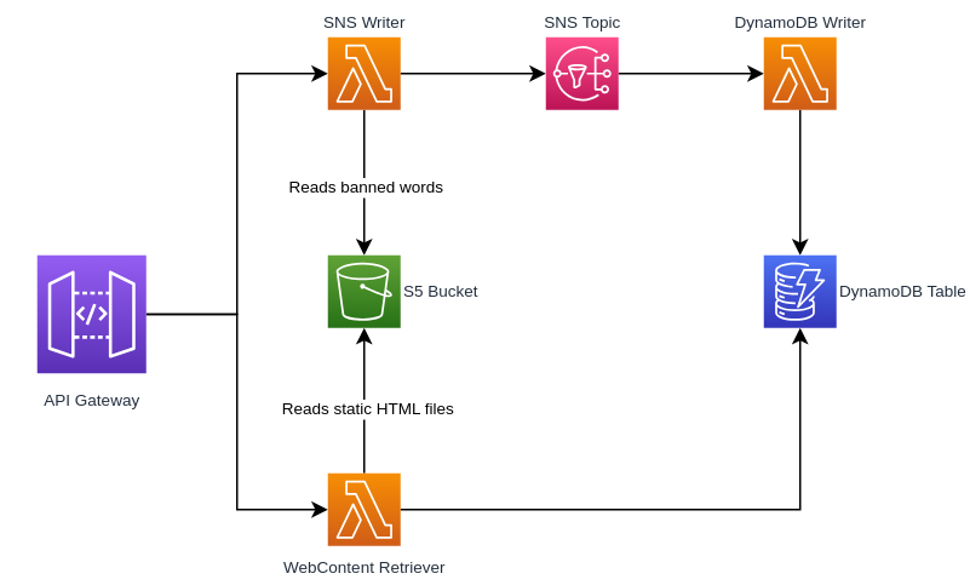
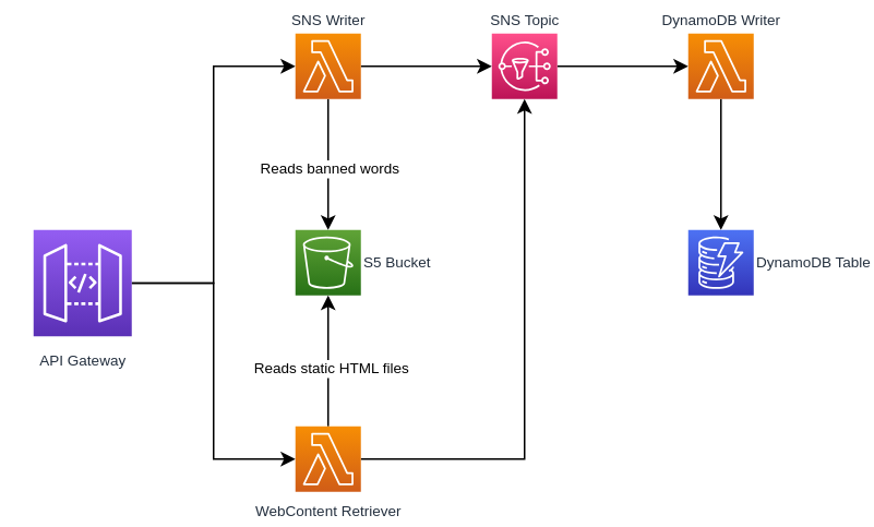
  <mxCell id="0" />
  <mxCell id="1" parent="0" />
  <mxCell id="2" style="edgeStyle=orthogonalEdgeStyle;rounded=0;orthogonalLoop=1;jettySize=auto;html=1;entryX=0;entryY=0.5;entryDx=0;entryDy=0;entryPerimeter=0;" parent="1" source="4" target="8" edge="1"><mxGeometry relative="1" as="geometry" /></mxCell>
  <mxCell id="3" style="edgeStyle=orthogonalEdgeStyle;rounded=0;orthogonalLoop=1;jettySize=auto;html=1;entryX=0;entryY=0.5;entryDx=0;entryDy=0;entryPerimeter=0;" parent="1" source="4" target="18" edge="1"><mxGeometry relative="1" as="geometry" /></mxCell>
  <mxCell id="4" value="&lt;font style=&quot;font-size: 9px&quot;&gt;API Gateway&lt;/font&gt;" style="sketch=0;points=[[0,0,0],[0.25,0,0],[0.5,0,0],[0.75,0,0],[1,0,0],[0,1,0],[0.25,1,0],[0.5,1,0],[0.75,1,0],[1,1,0],[0,0.25,0],[0,0.5,0],[0,0.75,0],[1,0.25,0],[1,0.5,0],[1,0.75,0]];outlineConnect=0;fontColor=#232F3E;gradientColor=#945DF2;gradientDirection=north;fillColor=#5A30B5;strokeColor=#ffffff;dashed=0;verticalLabelPosition=bottom;verticalAlign=top;align=center;html=1;fontSize=12;fontStyle=0;aspect=fixed;shape=mxgraph.aws4.resourceIcon;resIcon=mxgraph.aws4.api_gateway;" parent="1" vertex="1"><mxGeometry x="20" y="140" width="60" height="65" as="geometry" /></mxCell>
  <mxCell id="5" style="edgeStyle=orthogonalEdgeStyle;rounded=0;orthogonalLoop=1;jettySize=auto;html=1;entryX=0.5;entryY=0;entryDx=0;entryDy=0;entryPerimeter=0;" parent="1" source="8" target="11" edge="1"><mxGeometry relative="1" as="geometry" /></mxCell>
  <mxCell id="6" value="Reads banned words" style="edgeLabel;html=1;align=center;verticalAlign=middle;resizable=0;points=[];fontSize=9;" parent="5" vertex="1" connectable="0"><mxGeometry x="0.061" relative="1" as="geometry"><mxPoint as="offset" /></mxGeometry></mxCell>
  <mxCell id="7" style="edgeStyle=orthogonalEdgeStyle;rounded=0;orthogonalLoop=1;jettySize=auto;html=1;entryX=0;entryY=0.5;entryDx=0;entryDy=0;entryPerimeter=0;" parent="1" source="8" target="13" edge="1"><mxGeometry relative="1" as="geometry" /></mxCell>
  <mxCell id="8" value="&lt;font style=&quot;font-size: 9px&quot;&gt;SNS Writer&lt;br&gt;&lt;/font&gt;" style="sketch=0;points=[[0,0,0],[0.25,0,0],[0.5,0,0],[0.75,0,0],[1,0,0],[0,1,0],[0.25,1,0],[0.5,1,0],[0.75,1,0],[1,1,0],[0,0.25,0],[0,0.5,0],[0,0.75,0],[1,0.25,0],[1,0.5,0],[1,0.75,0]];outlineConnect=0;fontColor=#232F3E;gradientColor=#F78E04;gradientDirection=north;fillColor=#D05C17;strokeColor=#ffffff;dashed=0;verticalLabelPosition=top;verticalAlign=bottom;align=center;html=1;fontSize=12;fontStyle=0;aspect=fixed;shape=mxgraph.aws4.resourceIcon;resIcon=mxgraph.aws4.lambda;labelPosition=center;" parent="1" vertex="1"><mxGeometry x="180" y="20" width="40" height="40" as="geometry" /></mxCell>
  <mxCell id="9" style="edgeStyle=orthogonalEdgeStyle;rounded=0;orthogonalLoop=1;jettySize=auto;html=1;exitX=0.5;exitY=0;exitDx=0;exitDy=0;exitPerimeter=0;" parent="1" source="18" target="11" edge="1"><mxGeometry relative="1" as="geometry" /></mxCell>
  <mxCell id="10" value="Reads static HTML files" style="edgeLabel;html=1;align=center;verticalAlign=middle;resizable=0;points=[];fontSize=9;" parent="9" vertex="1" connectable="0"><mxGeometry x="-0.089" y="-1" relative="1" as="geometry"><mxPoint as="offset" /></mxGeometry></mxCell>
  <mxCell id="11" value="S5 Bucket" style="sketch=0;points=[[0,0,0],[0.25,0,0],[0.5,0,0],[0.75,0,0],[1,0,0],[0,1,0],[0.25,1,0],[0.5,1,0],[0.75,1,0],[1,1,0],[0,0.25,0],[0,0.5,0],[0,0.75,0],[1,0.25,0],[1,0.5,0],[1,0.75,0]];outlineConnect=0;fontColor=#232F3E;gradientColor=#60A337;gradientDirection=north;fillColor=#277116;strokeColor=#ffffff;dashed=0;verticalLabelPosition=middle;verticalAlign=middle;align=left;html=1;fontSize=9;fontStyle=0;aspect=fixed;shape=mxgraph.aws4.resourceIcon;resIcon=mxgraph.aws4.s3;labelPosition=right;" parent="1" vertex="1"><mxGeometry x="180" y="140" width="40" height="40" as="geometry" /></mxCell>
  <mxCell id="12" style="edgeStyle=orthogonalEdgeStyle;rounded=0;orthogonalLoop=1;jettySize=auto;html=1;entryX=0;entryY=0.5;entryDx=0;entryDy=0;entryPerimeter=0;" parent="1" source="13" target="15" edge="1"><mxGeometry relative="1" as="geometry" /></mxCell>
  <mxCell id="13" value="SNS Topic" style="sketch=0;points=[[0,0,0],[0.25,0,0],[0.5,0,0],[0.75,0,0],[1,0,0],[0,1,0],[0.25,1,0],[0.5,1,0],[0.75,1,0],[1,1,0],[0,0.25,0],[0,0.5,0],[0,0.75,0],[1,0.25,0],[1,0.5,0],[1,0.75,0]];outlineConnect=0;fontColor=#232F3E;gradientColor=#FF4F8B;gradientDirection=north;fillColor=#BC1356;strokeColor=#ffffff;dashed=0;verticalLabelPosition=top;verticalAlign=bottom;align=center;html=1;fontSize=9;fontStyle=0;aspect=fixed;shape=mxgraph.aws4.resourceIcon;resIcon=mxgraph.aws4.sns;labelPosition=center;" parent="1" vertex="1"><mxGeometry x="300" y="20" width="40" height="40" as="geometry" /></mxCell>
  <mxCell id="14" style="edgeStyle=orthogonalEdgeStyle;rounded=0;orthogonalLoop=1;jettySize=auto;html=1;entryX=0.5;entryY=0;entryDx=0;entryDy=0;entryPerimeter=0;" parent="1" source="15" target="16" edge="1"><mxGeometry relative="1" as="geometry" /></mxCell>
  <mxCell id="15" value="DynamoDB Writer" style="sketch=0;points=[[0,0,0],[0.25,0,0],[0.5,0,0],[0.75,0,0],[1,0,0],[0,1,0],[0.25,1,0],[0.5,1,0],[0.75,1,0],[1,1,0],[0,0.25,0],[0,0.5,0],[0,0.75,0],[1,0.25,0],[1,0.5,0],[1,0.75,0]];outlineConnect=0;fontColor=#232F3E;gradientColor=#F78E04;gradientDirection=north;fillColor=#D05C17;strokeColor=#ffffff;dashed=0;verticalLabelPosition=top;verticalAlign=bottom;align=center;html=1;fontSize=9;fontStyle=0;aspect=fixed;shape=mxgraph.aws4.resourceIcon;resIcon=mxgraph.aws4.lambda;labelPosition=center;" parent="1" vertex="1"><mxGeometry x="420" y="20" width="40" height="40" as="geometry" /></mxCell>
  <mxCell id="16" value="DynamoDB Table" style="sketch=0;points=[[0,0,0],[0.25,0,0],[0.5,0,0],[0.75,0,0],[1,0,0],[0,1,0],[0.25,1,0],[0.5,1,0],[0.75,1,0],[1,1,0],[0,0.25,0],[0,0.5,0],[0,0.75,0],[1,0.25,0],[1,0.5,0],[1,0.75,0]];outlineConnect=0;fontColor=#232F3E;gradientColor=#4D72F3;gradientDirection=north;fillColor=#3334B9;strokeColor=#ffffff;dashed=0;verticalLabelPosition=middle;verticalAlign=middle;align=left;html=1;fontSize=9;fontStyle=0;aspect=fixed;shape=mxgraph.aws4.resourceIcon;resIcon=mxgraph.aws4.dynamodb;labelPosition=right;" parent="1" vertex="1"><mxGeometry x="420" y="140" width="40" height="40" as="geometry" /></mxCell>
- <mxCell id="17" style="edgeStyle=orthogonalEdgeStyle;rounded=0;orthogonalLoop=1;jettySize=auto;html=1;entryX=0.5;entryY=1;entryDx=0;entryDy=0;entryPerimeter=0;" parent="1" source="18" target="16" edge="1"><mxGeometry relative="1" as="geometry" /></mxCell>
+ <mxCell id="17" style="edgeStyle=orthogonalEdgeStyle;rounded=0;orthogonalLoop=1;jettySize=auto;html=1;" parent="1" source="18" target="13" edge="1"><mxGeometry relative="1" as="geometry" /></mxCell>
  <mxCell id="18" value="WebContent Retriever" style="sketch=0;points=[[0,0,0],[0.25,0,0],[0.5,0,0],[0.75,0,0],[1,0,0],[0,1,0],[0.25,1,0],[0.5,1,0],[0.75,1,0],[1,1,0],[0,0.25,0],[0,0.5,0],[0,0.75,0],[1,0.25,0],[1,0.5,0],[1,0.75,0]];outlineConnect=0;fontColor=#232F3E;gradientColor=#F78E04;gradientDirection=north;fillColor=#D05C17;strokeColor=#ffffff;dashed=0;verticalLabelPosition=bottom;verticalAlign=top;align=center;html=1;fontSize=9;fontStyle=0;aspect=fixed;shape=mxgraph.aws4.resourceIcon;resIcon=mxgraph.aws4.lambda;" parent="1" vertex="1"><mxGeometry x="180" y="260" width="40" height="40" as="geometry" /></mxCell>
